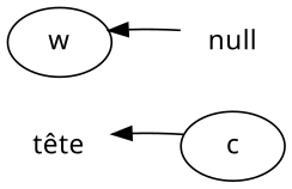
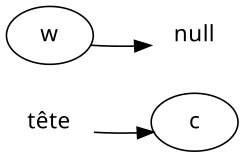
  digraph {
    rankdir=LR
    node [fontname=Courrier]
    n1 [label="tête" shape=plaintext]
    n2 [label=c]
    n3 [label=w]
    n4 [label=null shape=plaintext]
-   n2 -> n1
-   n4 -> n3
+   n1 -> n2
+   n3 -> n4
  }
